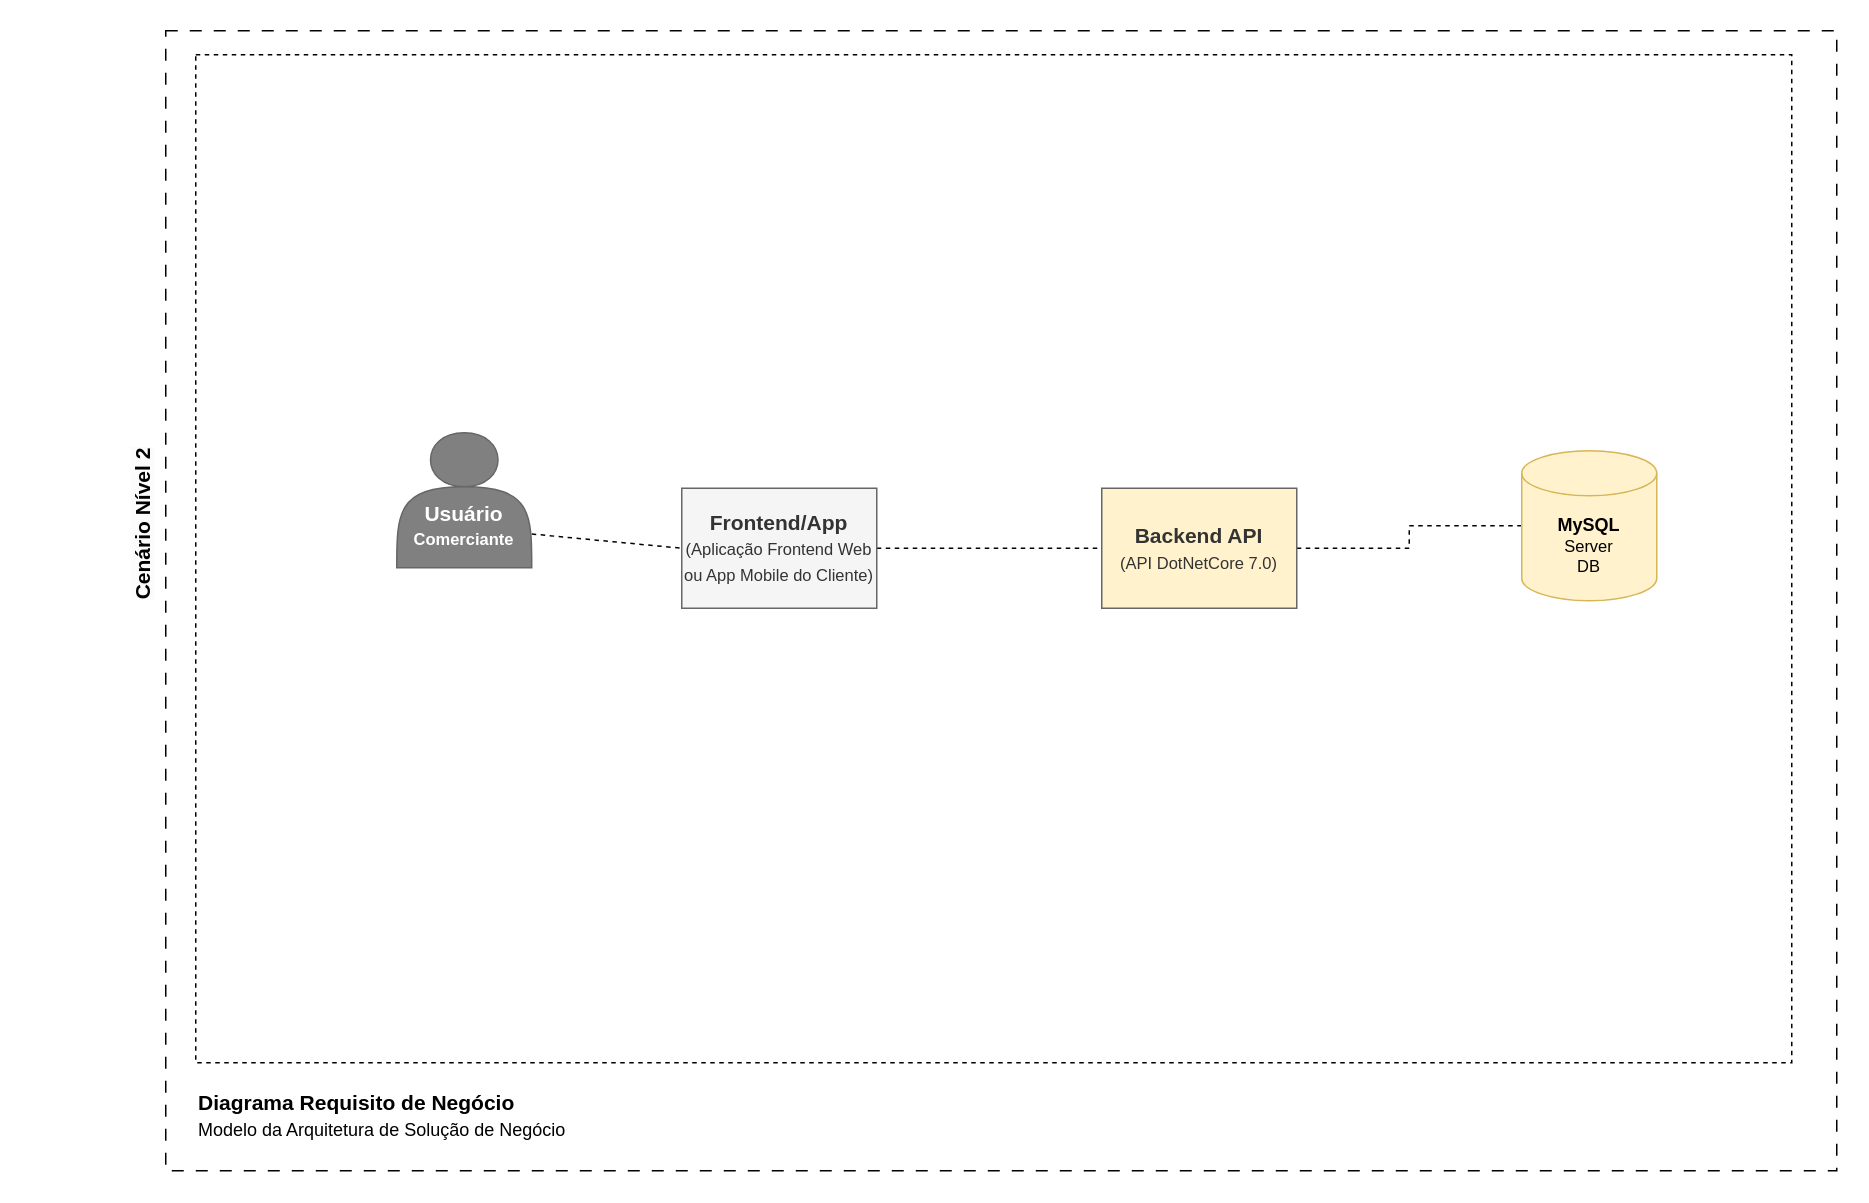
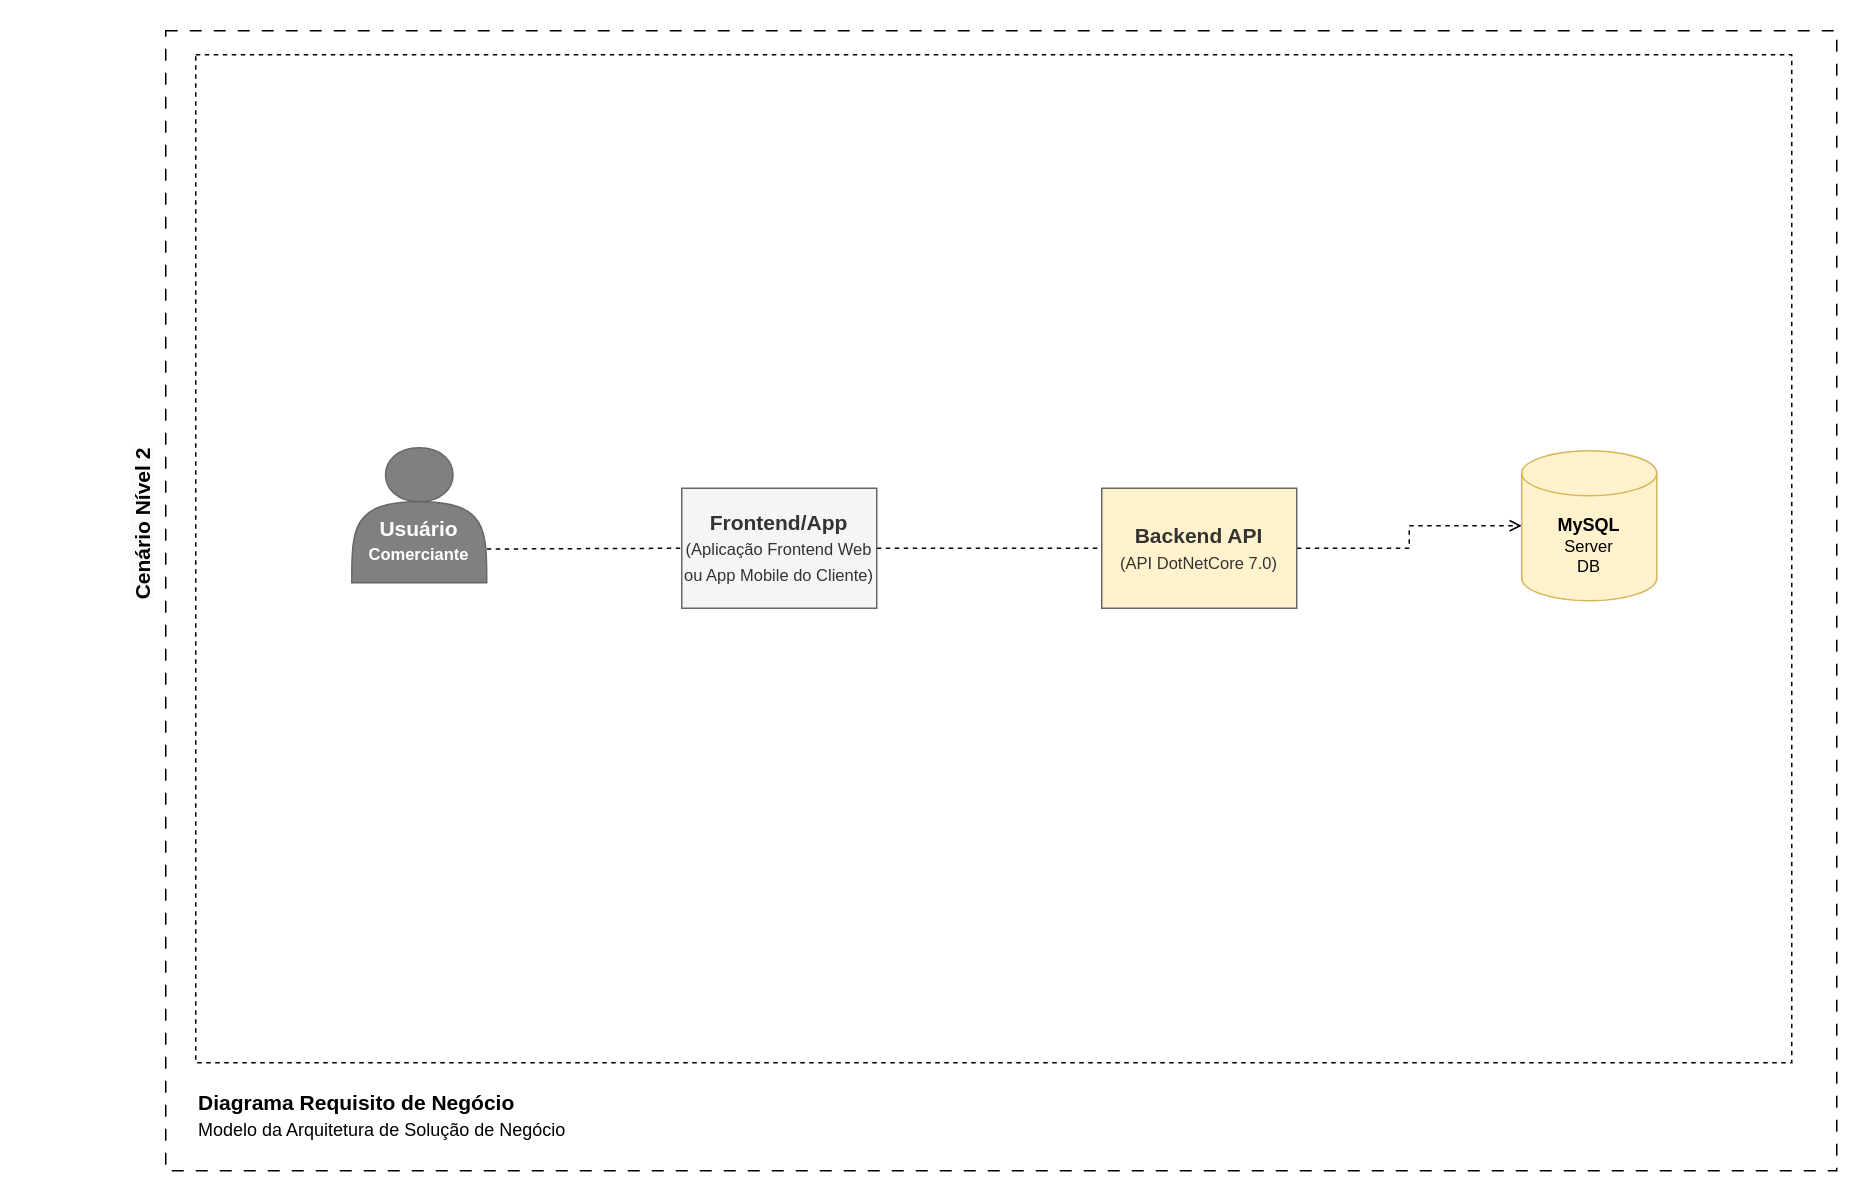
  <mxCell id="0" />
  <mxCell id="1" parent="0" />
  <mxCell id="2" value="" style="rounded=0;whiteSpace=wrap;html=1;fillColor=none;dashed=1;dashPattern=8 8;verticalAlign=top;" parent="1" vertex="1"><mxGeometry x="110" y="20" width="1114" height="760" as="geometry" /></mxCell>
  <mxCell id="3" value="&lt;span style=&quot;color: rgb(0, 0, 0); font-family: Helvetica; font-size: 14px; font-style: normal; font-variant-ligatures: normal; font-variant-caps: normal; letter-spacing: normal; orphans: 2; text-indent: 0px; text-transform: none; widows: 2; word-spacing: 0px; -webkit-text-stroke-width: 0px; background-color: rgb(251, 251, 251); text-decoration-thickness: initial; text-decoration-style: initial; text-decoration-color: initial; float: none; display: inline !important;&quot;&gt;Cenário Nível 2&lt;/span&gt;" style="text;html=1;strokeColor=none;fillColor=none;align=center;verticalAlign=middle;whiteSpace=wrap;rounded=0;fontSize=14;rotation=-90;fontStyle=1" parent="1" vertex="1"><mxGeometry x="20" y="334" width="150" height="30" as="geometry" /></mxCell>
  <mxCell id="4" value="&lt;font color=&quot;#000000&quot;&gt;&lt;b&gt;Diagrama Requisito de Negócio&lt;br&gt;&lt;/b&gt;&lt;font style=&quot;font-size: 12px;&quot;&gt;Modelo da Arquitetura de Solução de Negócio&lt;/font&gt;&lt;br&gt;&lt;/font&gt;" style="text;html=1;strokeColor=none;fillColor=none;align=left;verticalAlign=middle;whiteSpace=wrap;rounded=0;fontSize=14;fontColor=#FFFFFF;" parent="1" vertex="1"><mxGeometry x="130" y="718" width="670" height="50" as="geometry" /></mxCell>
  <mxCell id="5" value="" style="rounded=0;whiteSpace=wrap;html=1;dashed=1;fontColor=#FFFFFF;fillColor=none;" parent="1" vertex="1"><mxGeometry x="130" y="36" width="1064" height="672" as="geometry" /></mxCell>
  <mxCell id="6" style="rounded=0;orthogonalLoop=1;jettySize=auto;html=1;exitX=1;exitY=0.75;exitDx=0;exitDy=0;entryX=0;entryY=0.5;entryDx=0;entryDy=0;fontSize=10;fontColor=#00331A;dashed=1;endArrow=none;endFill=0;" parent="1" source="7" target="9" edge="1"><mxGeometry relative="1" as="geometry" /></mxCell>
- <mxCell id="7" value="&lt;font color=&quot;#ffffff&quot; style=&quot;&quot;&gt;&lt;b style=&quot;&quot;&gt;&lt;br&gt;&lt;br style=&quot;font-size: 14px;&quot;&gt;Usuário&lt;br&gt;&lt;font style=&quot;font-size: 11px;&quot;&gt;Comerciante&lt;/font&gt;&lt;br style=&quot;font-size: 14px;&quot;&gt;&lt;/b&gt;&lt;/font&gt;" style="shape=actor;whiteSpace=wrap;html=1;fillColor=#808080;labelPosition=center;verticalLabelPosition=middle;align=center;verticalAlign=middle;fontSize=14;fontColor=#333333;strokeColor=#666666;" parent="1" vertex="1"><mxGeometry x="264" y="288" width="90" height="90" as="geometry" /></mxCell>
+ <mxCell id="7" value="&lt;font color=&quot;#ffffff&quot; style=&quot;&quot;&gt;&lt;b style=&quot;&quot;&gt;&lt;br&gt;&lt;br style=&quot;font-size: 14px;&quot;&gt;Usuário&lt;br&gt;&lt;font style=&quot;font-size: 11px;&quot;&gt;Comerciante&lt;/font&gt;&lt;br style=&quot;font-size: 14px;&quot;&gt;&lt;/b&gt;&lt;/font&gt;" style="shape=actor;whiteSpace=wrap;html=1;fillColor=#808080;labelPosition=center;verticalLabelPosition=middle;align=center;verticalAlign=middle;fontSize=14;fontColor=#333333;strokeColor=#666666;" parent="1" vertex="1"><mxGeometry x="234" y="298" width="90" height="90" as="geometry" /></mxCell>
  <mxCell id="8" style="edgeStyle=orthogonalEdgeStyle;rounded=0;orthogonalLoop=1;jettySize=auto;html=1;exitX=1;exitY=0.5;exitDx=0;exitDy=0;entryX=0;entryY=0.5;entryDx=0;entryDy=0;fontSize=12;endArrow=none;endFill=0;dashed=1;" parent="1" source="9" target="11" edge="1"><mxGeometry relative="1" as="geometry" /></mxCell>
  <mxCell id="9" value="Frontend/App&lt;br&gt;&lt;font style=&quot;font-weight: normal; font-size: 11px;&quot;&gt;(Aplicação Frontend Web ou App Mobile do Cliente)&lt;/font&gt;" style="rounded=0;whiteSpace=wrap;html=1;fillColor=#f5f5f5;fontSize=14;fontStyle=1;strokeColor=#666666;fontColor=#333333;" parent="1" vertex="1"><mxGeometry x="454" y="325" width="130" height="80" as="geometry" /></mxCell>
- <mxCell id="10" style="edgeStyle=orthogonalEdgeStyle;rounded=0;orthogonalLoop=1;jettySize=auto;html=1;exitX=1;exitY=0.5;exitDx=0;exitDy=0;entryX=0;entryY=0.5;entryDx=0;entryDy=0;entryPerimeter=0;fontSize=12;dashed=1;endArrow=none;endFill=0;" parent="1" source="11" target="12" edge="1"><mxGeometry relative="1" as="geometry" /></mxCell>
+ <mxCell id="10" style="edgeStyle=orthogonalEdgeStyle;rounded=0;orthogonalLoop=1;jettySize=auto;html=1;exitX=1;exitY=0.5;exitDx=0;exitDy=0;entryX=0;entryY=0.5;entryDx=0;entryDy=0;entryPerimeter=0;fontSize=12;dashed=1;endArrow=open;endFill=0;" parent="1" source="11" target="12" edge="1"><mxGeometry relative="1" as="geometry" /></mxCell>
  <mxCell id="11" value="Backend API&lt;br&gt;&lt;font style=&quot;font-size: 11px; font-weight: normal;&quot;&gt;(API DotNetCore 7.0)&lt;/font&gt;" style="rounded=0;whiteSpace=wrap;html=1;fillColor=#fff2cc;fontSize=14;fontStyle=1;strokeColor=#666666;fontColor=#333333;" parent="1" vertex="1"><mxGeometry x="734" y="325" width="130" height="80" as="geometry" /></mxCell>
  <mxCell id="12" value="&lt;b&gt;&lt;font style=&quot;font-size: 12px;&quot;&gt;MySQL&lt;/font&gt;&lt;/b&gt;&lt;br&gt;Server&lt;br&gt;DB" style="shape=cylinder3;whiteSpace=wrap;html=1;boundedLbl=1;backgroundOutline=1;size=15;fontSize=11;fillColor=#fff2cc;strokeColor=#d6b656;" parent="1" vertex="1"><mxGeometry x="1014" y="300" width="90" height="100" as="geometry" /></mxCell>
